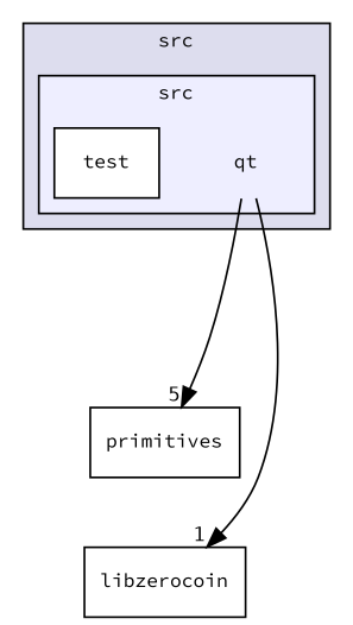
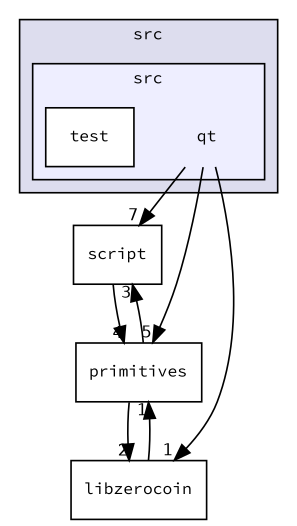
  digraph {
    compound=true
    fontname="Source Code Pro"
    node [fontname="Source Code Pro" fontsize=10 shape=box]
    edge [headlabel=1 labeldistance=1.5 labelfontname=Helvetica labelfontsize=10 fontname="Source Code Pro"]
    n1 [label=qt shape=plaintext]
    n2 [color=black fillcolor=white label=test style=filled]
+   n3 [label=script]
    n4 [label=libzerocoin]
    n5 [label=primitives]
    subgraph cluster_1 {
      bgcolor="#ddddee"
      fontsize=10
      label=src
      pencolor=black
      subgraph cluster_2 {
        bgcolor="#eeeeff"
        fontsize=10
        pencolor=black
        n1
        n2
      }
    }
+   n1 -> n3 [headlabel=7]
    n1 -> n4
    n1 -> n5 [headlabel=5]
+   n3 -> n5 [headlabel=4]
+   n4 -> n5
+   n5 -> n3 [headlabel=3]
+   n5 -> n4 [headlabel=2]
  }
